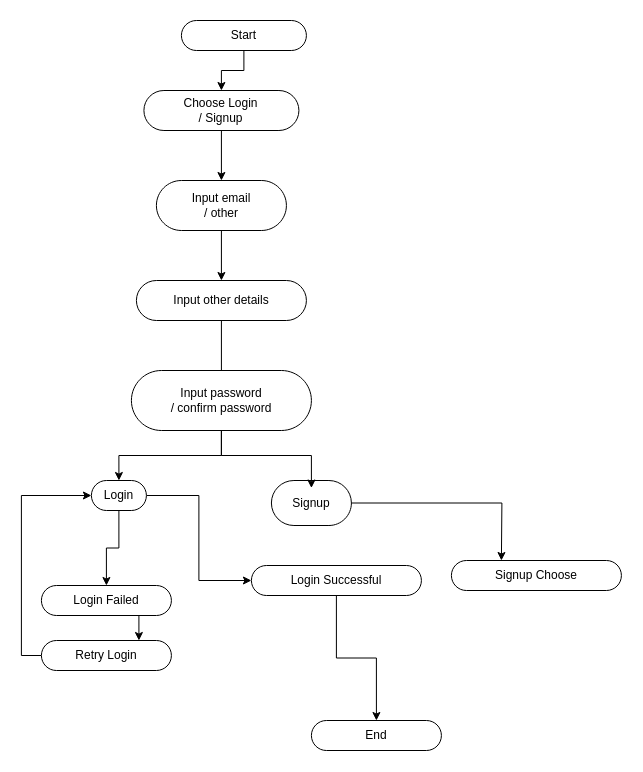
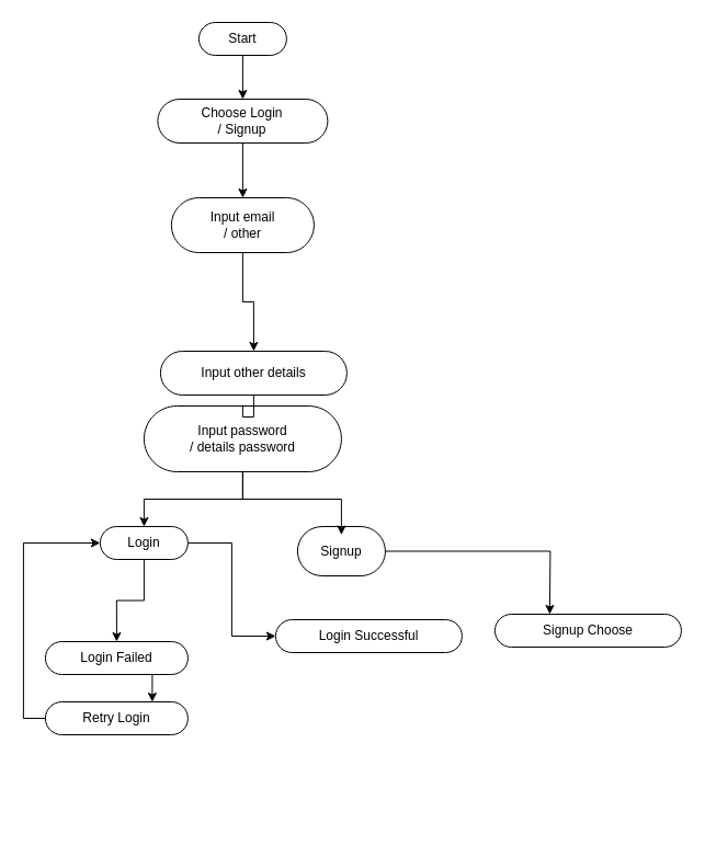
  <mxCell id="0" />
  <mxCell id="1" parent="0" />
  <mxCell id="2" style="edgeStyle=orthogonalEdgeStyle;rounded=0;orthogonalLoop=1;jettySize=auto;html=1;entryX=0.5;entryY=0.5;entryDx=0;entryDy=-20;entryPerimeter=0;" edge="1" parent="1" source="3" target="5"><mxGeometry relative="1" as="geometry" /></mxCell>
- <mxCell id="3" value="Start" style="html=1;dashed=0;whiteSpace=wrap;shape=mxgraph.dfd.start" vertex="1" parent="1"><mxGeometry x="180.91" y="20" width="125" height="30" as="geometry" /></mxCell>
+ <mxCell id="3" value="Start" style="html=1;dashed=0;whiteSpace=wrap;shape=mxgraph.dfd.start" vertex="1" parent="1"><mxGeometry x="180.91" y="20" width="80" height="30" as="geometry" /></mxCell>
  <mxCell id="4" style="edgeStyle=orthogonalEdgeStyle;rounded=0;orthogonalLoop=1;jettySize=auto;html=1;entryX=0.5;entryY=0.5;entryDx=0;entryDy=-25;entryPerimeter=0;" edge="1" parent="1" source="5" target="7"><mxGeometry relative="1" as="geometry" /></mxCell>
  <mxCell id="5" value="Choose Login&lt;br&gt;/ Signup" style="html=1;dashed=0;whiteSpace=wrap;shape=mxgraph.dfd.start" vertex="1" parent="1"><mxGeometry x="143.41" y="90" width="155" height="40" as="geometry" /></mxCell>
  <mxCell id="6" style="edgeStyle=orthogonalEdgeStyle;rounded=0;orthogonalLoop=1;jettySize=auto;html=1;entryX=0.5;entryY=0.5;entryDx=0;entryDy=-20;entryPerimeter=0;" edge="1" parent="1" source="7" target="21"><mxGeometry relative="1" as="geometry" /></mxCell>
  <mxCell id="7" value="Input email&lt;br&gt;/ other" style="html=1;dashed=0;whiteSpace=wrap;shape=mxgraph.dfd.start" vertex="1" parent="1"><mxGeometry x="155.91" y="180" width="130" height="50" as="geometry" /></mxCell>
  <mxCell id="8" style="edgeStyle=orthogonalEdgeStyle;rounded=0;orthogonalLoop=1;jettySize=auto;html=1;" edge="1" parent="1" source="9"><mxGeometry relative="1" as="geometry"><mxPoint x="500.91" y="560" as="targetPoint" /></mxGeometry></mxCell>
  <mxCell id="9" value="Signup" style="html=1;dashed=0;whiteSpace=wrap;shape=mxgraph.dfd.start" vertex="1" parent="1"><mxGeometry x="270.91" y="480" width="80" height="45" as="geometry" /></mxCell>
  <mxCell id="10" style="edgeStyle=orthogonalEdgeStyle;rounded=0;orthogonalLoop=1;jettySize=auto;html=1;entryX=0;entryY=0.5;entryDx=0;entryDy=0;entryPerimeter=0;" edge="1" parent="1" source="12" target="14"><mxGeometry relative="1" as="geometry" /></mxCell>
  <mxCell id="11" style="edgeStyle=orthogonalEdgeStyle;rounded=0;orthogonalLoop=1;jettySize=auto;html=1;entryX=0.5;entryY=0.5;entryDx=0;entryDy=-15;entryPerimeter=0;" edge="1" parent="1" source="12" target="19"><mxGeometry relative="1" as="geometry" /></mxCell>
- <mxCell id="12" value="Login" style="html=1;dashed=0;whiteSpace=wrap;shape=mxgraph.dfd.start" vertex="1" parent="1"><mxGeometry x="90.91" y="480" width="55" height="30" as="geometry" /></mxCell>
- <mxCell id="13" style="edgeStyle=orthogonalEdgeStyle;rounded=0;orthogonalLoop=1;jettySize=auto;html=1;entryX=0.5;entryY=0.5;entryDx=0;entryDy=-15;entryPerimeter=0;" edge="1" parent="1" source="14" target="24"><mxGeometry relative="1" as="geometry" /></mxCell>
+ <mxCell id="12" value="Login" style="html=1;dashed=0;whiteSpace=wrap;shape=mxgraph.dfd.start" vertex="1" parent="1"><mxGeometry x="90.91" y="480" width="80" height="30" as="geometry" /></mxCell>
  <mxCell id="14" value="Login Successful" style="html=1;dashed=0;whiteSpace=wrap;shape=mxgraph.dfd.start" vertex="1" parent="1"><mxGeometry x="250.91" y="565" width="170" height="30" as="geometry" /></mxCell>
  <mxCell id="15" style="edgeStyle=orthogonalEdgeStyle;rounded=0;orthogonalLoop=1;jettySize=auto;html=1;entryX=0.5;entryY=0.5;entryDx=0;entryDy=-15;entryPerimeter=0;" edge="1" parent="1" source="17" target="12"><mxGeometry relative="1" as="geometry" /></mxCell>
  <mxCell id="16" style="edgeStyle=orthogonalEdgeStyle;rounded=0;orthogonalLoop=1;jettySize=auto;html=1;entryX=0.5;entryY=0.5;entryDx=0;entryDy=-15;entryPerimeter=0;" edge="1" parent="1" source="17" target="9"><mxGeometry relative="1" as="geometry" /></mxCell>
- <mxCell id="17" value="Input password &lt;br&gt;/ confirm password" style="html=1;dashed=0;whiteSpace=wrap;shape=mxgraph.dfd.start" vertex="1" parent="1"><mxGeometry x="130.91" y="370" width="180" height="60" as="geometry" /></mxCell>
+ <mxCell id="17" value="Input password &lt;br&gt;/ details password" style="html=1;dashed=0;whiteSpace=wrap;shape=mxgraph.dfd.start" vertex="1" parent="1"><mxGeometry x="130.91" y="370" width="180" height="60" as="geometry" /></mxCell>
  <mxCell id="18" style="edgeStyle=orthogonalEdgeStyle;rounded=0;orthogonalLoop=1;jettySize=auto;html=1;exitX=0.75;exitY=1;exitDx=0;exitDy=0;exitPerimeter=0;entryX=0.75;entryY=0;entryDx=0;entryDy=0;entryPerimeter=0;" edge="1" parent="1" source="19" target="23"><mxGeometry relative="1" as="geometry" /></mxCell>
  <mxCell id="19" value="Login Failed" style="html=1;dashed=0;whiteSpace=wrap;shape=mxgraph.dfd.start" vertex="1" parent="1"><mxGeometry x="40.91" y="585" width="130" height="30" as="geometry" /></mxCell>
  <mxCell id="20" style="edgeStyle=orthogonalEdgeStyle;rounded=0;orthogonalLoop=1;jettySize=auto;html=1;entryX=0.5;entryY=0.5;entryDx=0;entryDy=-30;entryPerimeter=0;endArrow=none;" edge="1" parent="1" source="21" target="17"><mxGeometry relative="1" as="geometry" /></mxCell>
- <mxCell id="21" value="Input other details" style="html=1;dashed=0;whiteSpace=wrap;shape=mxgraph.dfd.start" vertex="1" parent="1"><mxGeometry x="135.91" y="280" width="170" height="40" as="geometry" /></mxCell>
+ <mxCell id="21" value="Input other details" style="html=1;dashed=0;whiteSpace=wrap;shape=mxgraph.dfd.start" vertex="1" parent="1"><mxGeometry x="145.91" y="320" width="170" height="40" as="geometry" /></mxCell>
  <mxCell id="22" style="edgeStyle=orthogonalEdgeStyle;rounded=0;orthogonalLoop=1;jettySize=auto;html=1;entryX=0;entryY=0.5;entryDx=0;entryDy=0;entryPerimeter=0;" edge="1" parent="1" source="23" target="12"><mxGeometry relative="1" as="geometry"><Array as="points"><mxPoint x="20.91" y="655" /><mxPoint x="20.91" y="495" /></Array></mxGeometry></mxCell>
  <mxCell id="23" value="Retry Login" style="html=1;dashed=0;whiteSpace=wrap;shape=mxgraph.dfd.start" vertex="1" parent="1"><mxGeometry x="40.91" y="640" width="130" height="30" as="geometry" /></mxCell>
- <mxCell id="24" value="End" style="html=1;dashed=0;whiteSpace=wrap;shape=mxgraph.dfd.start" vertex="1" parent="1"><mxGeometry x="310.91" y="720" width="130" height="30" as="geometry" /></mxCell>
  <mxCell id="25" value="Signup Choose" style="html=1;dashed=0;whiteSpace=wrap;shape=mxgraph.dfd.start" vertex="1" parent="1"><mxGeometry x="450.91" y="560" width="170" height="30" as="geometry" /></mxCell>
